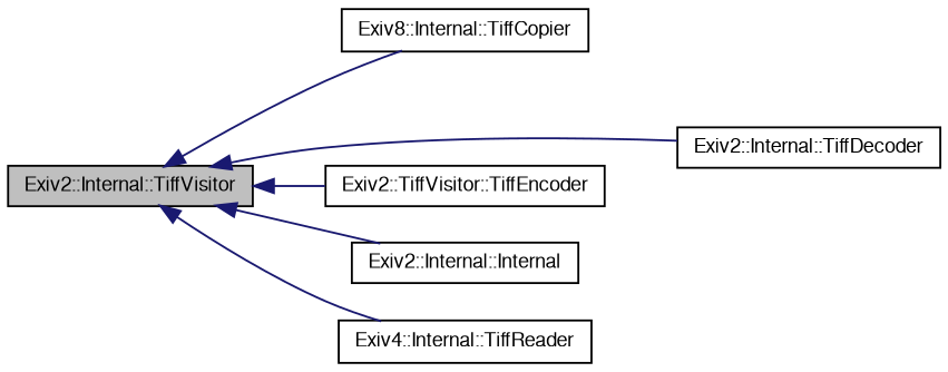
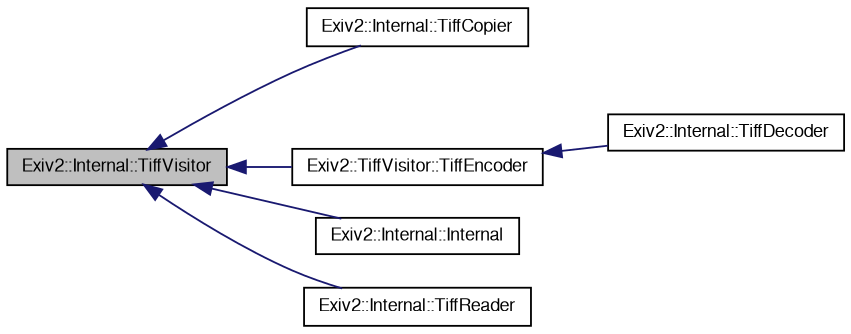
  digraph {
    rankdir=LR
    node [color=black fillcolor=white fontname=FreeSans fontsize=10 shape=record style=filled]
    edge [color=midnightblue dir=back fontname=FreeSans fontsize=10 labelfontname=FreeSans labelfontsize=10 style=solid]
    n1 [fillcolor=grey75 fontcolor=black height=0.2 label="Exiv2::Internal::TiffVisitor" width=0.4]
-   n2 [height=0.2 label="Exiv8::Internal::TiffCopier" width=0.4]
+   n2 [height=0.2 label="Exiv2::Internal::TiffCopier" width=0.4]
    n3 [height=0.2 label="Exiv2::Internal::TiffDecoder" width=0.4]
    n4 [height=0.2 label="Exiv2::TiffVisitor::TiffEncoder" width=0.4]
    n5 [height=0.2 label="Exiv2::Internal::Internal" width=0.4]
-   n6 [height=0.2 label="Exiv4::Internal::TiffReader" width=0.4]
+   n6 [height=0.2 label="Exiv2::Internal::TiffReader" width=0.4]
    n1 -> n2
-   n1 -> n3
+   n4 -> n3
    n1 -> n4
    n1 -> n5
    n1 -> n6
  }
